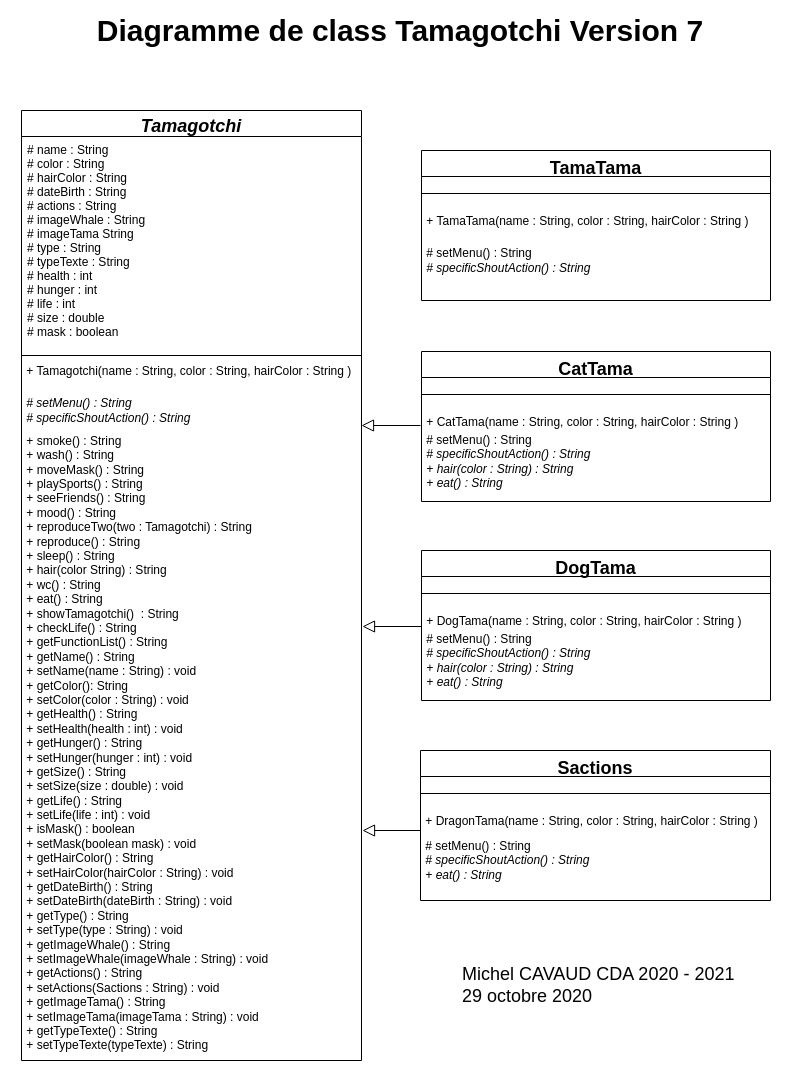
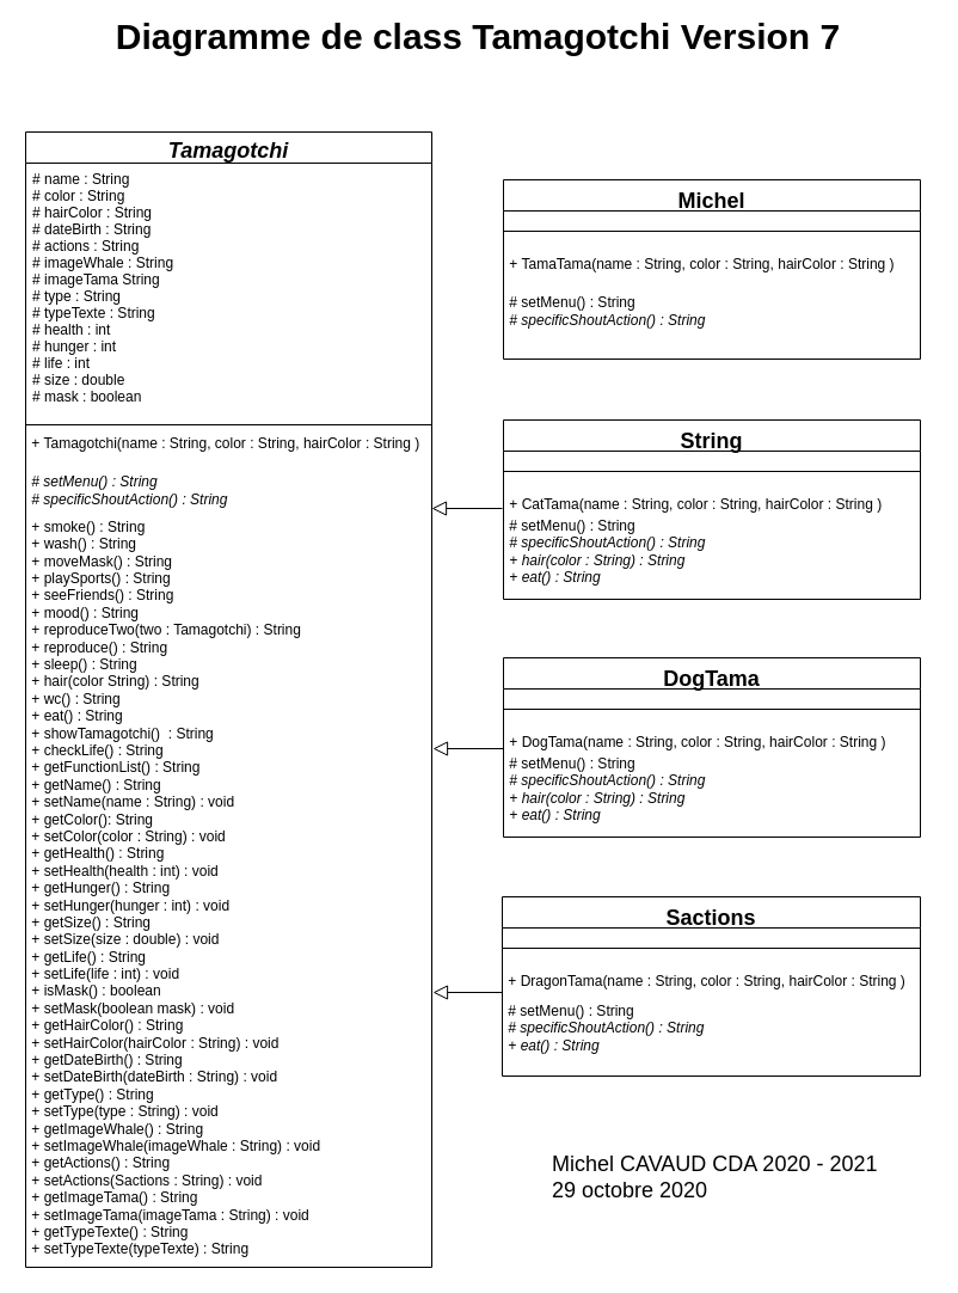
  <mxCell id="0" />
  <mxCell id="1" parent="0" />
  <mxCell id="2" value="Tamagotchi" style="swimlane;fontStyle=3;align=center;verticalAlign=top;childLayout=stackLayout;horizontal=1;startSize=26;horizontalStack=0;resizeParent=1;resizeLast=0;collapsible=1;marginBottom=0;rounded=0;shadow=0;strokeWidth=1;fontSize=18;spacing=0;" parent="1" vertex="1"><mxGeometry x="21" y="110" width="340" height="950" as="geometry"><mxRectangle x="230" y="140" width="160" height="26" as="alternateBounds" /></mxGeometry></mxCell>
  <mxCell id="3" value="# name : String&#10;# color : String&#10;# hairColor : String&#10;# dateBirth : String&#10;# actions : String&#10;# imageWhale : String&#10;# imageTama String&#10;# type : String&#10;# typeTexte : String&#10;# health : int&#10;# hunger : int&#10;# life : int&#10;# size : double&#10;# mask : boolean" style="text;align=left;verticalAlign=top;spacingLeft=4;spacingRight=4;overflow=hidden;rotatable=0;points=[[0,0.5],[1,0.5]];portConstraint=eastwest;" parent="2" vertex="1"><mxGeometry y="26" width="340" height="214" as="geometry" /></mxCell>
  <mxCell id="4" value="" style="line;html=1;strokeWidth=1;align=left;verticalAlign=middle;spacingTop=-1;spacingLeft=3;spacingRight=3;rotatable=0;labelPosition=right;points=[];portConstraint=eastwest;" parent="2" vertex="1"><mxGeometry y="240" width="340" height="10" as="geometry" /></mxCell>
  <mxCell id="5" value="&lt;span style=&quot;font-size: 12px ; text-align: center&quot;&gt;&amp;nbsp;+ Tamagotchi(name : String,&amp;nbsp;&lt;/span&gt;&lt;span style=&quot;font-size: 12px ; text-align: center&quot;&gt;color : String,&amp;nbsp;&lt;/span&gt;&lt;span style=&quot;font-size: 12px ; text-align: center&quot;&gt;hairColor : String&amp;nbsp;&lt;/span&gt;&lt;span style=&quot;font-size: 12px ; text-align: center&quot;&gt;)&amp;nbsp;&lt;/span&gt;" style="text;html=1;strokeColor=none;fillColor=none;align=left;verticalAlign=middle;whiteSpace=wrap;rounded=0;fontSize=14;" parent="2" vertex="1"><mxGeometry y="250" width="340" height="20" as="geometry" /></mxCell>
  <mxCell id="6" value="&lt;div style=&quot;font-size: 12px&quot;&gt;&lt;i&gt;&amp;nbsp;# setMenu() : String&amp;nbsp;&lt;/i&gt;&lt;/div&gt;&lt;div style=&quot;font-size: 12px&quot;&gt;&lt;i&gt;&amp;nbsp;# specificShoutAction()&amp;nbsp;&lt;/i&gt;&lt;i&gt;: String&lt;/i&gt;&lt;/div&gt;" style="text;html=1;strokeColor=none;fillColor=none;align=left;verticalAlign=middle;whiteSpace=wrap;rounded=0;fontSize=12;" parent="2" vertex="1"><mxGeometry y="270" width="340" height="60" as="geometry" /></mxCell>
  <mxCell id="7" value="&amp;nbsp;+&amp;nbsp;smoke() : String&lt;br&gt;&amp;nbsp;+&amp;nbsp;wash() : String&lt;br&gt;&amp;nbsp;+&amp;nbsp;moveMask() : String&lt;br&gt;&amp;nbsp;+&amp;nbsp;playSports() : String&lt;br&gt;&amp;nbsp;+&amp;nbsp;seeFriends() : String&lt;br&gt;&amp;nbsp;+&amp;nbsp;mood() : String&lt;br&gt;&amp;nbsp;+&amp;nbsp;reproduceTwo(two : Tamagotchi) : String&lt;br&gt;&amp;nbsp;+&amp;nbsp;reproduce() : String&lt;br&gt;&amp;nbsp;+&amp;nbsp;sleep() : String&lt;br&gt;&amp;nbsp;+&amp;nbsp;hair(color String) : String&lt;br&gt;&amp;nbsp;+&amp;nbsp;wc() : String&lt;br&gt;&amp;nbsp;+&amp;nbsp;eat() : String&lt;br&gt;&amp;nbsp;+&amp;nbsp;showTamagotchi()&amp;nbsp; : String&lt;br&gt;&amp;nbsp;+&amp;nbsp;checkLife() : String&lt;br&gt;&amp;nbsp;+&amp;nbsp;getFunctionList() : String&lt;br&gt;&amp;nbsp;+&amp;nbsp;getName() : String&lt;br&gt;&amp;nbsp;+&amp;nbsp;setName(name : String) : void&lt;br&gt;&amp;nbsp;+&amp;nbsp;getColor(): String&lt;br&gt;&amp;nbsp;+&amp;nbsp;setColor(color : String) : void&amp;nbsp;&lt;br&gt;&amp;nbsp;+&amp;nbsp;getHealth() : String&lt;br&gt;&amp;nbsp;+&amp;nbsp;setHealth(health : int) : void&lt;br&gt;&amp;nbsp;+&amp;nbsp;getHunger() : String&lt;br&gt;&amp;nbsp;+&amp;nbsp;setHunger(hunger : int) : void&lt;br&gt;&amp;nbsp;+&amp;nbsp;getSize() : String&lt;br&gt;&amp;nbsp;+&amp;nbsp;setSize(size : double) : void&lt;br&gt;&amp;nbsp;+&amp;nbsp;getLife() : String&lt;br&gt;&amp;nbsp;+&amp;nbsp;setLife(life : int) : void&lt;br&gt;&amp;nbsp;+&amp;nbsp;isMask() : boolean&lt;br&gt;&amp;nbsp;+&amp;nbsp;setMask(boolean mask) : void&lt;br&gt;&amp;nbsp;+&amp;nbsp;getHairColor() : String&lt;br&gt;&amp;nbsp;+ setHairColor(hairColor : String) : void&lt;br&gt;&amp;nbsp;+&amp;nbsp;getDateBirth() : String&lt;br&gt;&amp;nbsp;+&amp;nbsp;setDateBirth(dateBirth : String) : void&lt;br&gt;&amp;nbsp;+&amp;nbsp;getType() : String&lt;br&gt;&amp;nbsp;+&amp;nbsp;setType(type : String) : void&lt;br&gt;&amp;nbsp;+&amp;nbsp;getImageWhale() : String&lt;br&gt;&amp;nbsp;+&amp;nbsp;setImageWhale(imageWhale : String) : void&lt;br&gt;&amp;nbsp;+&amp;nbsp;getActions() : String&lt;br&gt;&amp;nbsp;+&amp;nbsp;setActions(Sactions : String) : void&lt;br&gt;&amp;nbsp;+&amp;nbsp;getImageTama() : String&lt;br&gt;&amp;nbsp;+&amp;nbsp;setImageTama(imageTama : String) : void&lt;br&gt;&amp;nbsp;+&amp;nbsp;getTypeTexte() : String&lt;br&gt;&amp;nbsp;+&amp;nbsp;setTypeTexte(typeTexte) : String&lt;br&gt;&amp;nbsp;" style="text;html=1;strokeColor=none;fillColor=none;align=left;verticalAlign=middle;whiteSpace=wrap;rounded=0;fontSize=12;" parent="2" vertex="1"><mxGeometry y="330" width="340" height="620" as="geometry" /></mxCell>
  <mxCell id="8" value="" style="group" parent="1" vertex="1" connectable="0"><mxGeometry x="420" y="351" width="350" height="150" as="geometry" /></mxCell>
- <mxCell id="9" value="CatTama" style="swimlane;fontStyle=1;align=center;verticalAlign=top;childLayout=stackLayout;horizontal=1;startSize=26;horizontalStack=0;resizeParent=1;resizeLast=0;collapsible=1;marginBottom=0;rounded=0;shadow=0;strokeWidth=1;fontSize=18;" parent="8" vertex="1"><mxGeometry x="1" width="349" height="150" as="geometry"><mxRectangle x="340" y="380" width="170" height="26" as="alternateBounds" /></mxGeometry></mxCell>
+ <mxCell id="9" value="String" style="swimlane;fontStyle=1;align=center;verticalAlign=top;childLayout=stackLayout;horizontal=1;startSize=26;horizontalStack=0;resizeParent=1;resizeLast=0;collapsible=1;marginBottom=0;rounded=0;shadow=0;strokeWidth=1;fontSize=18;" parent="8" vertex="1"><mxGeometry x="1" width="349" height="150" as="geometry"><mxRectangle x="340" y="380" width="170" height="26" as="alternateBounds" /></mxGeometry></mxCell>
  <mxCell id="10" value="" style="line;html=1;strokeWidth=1;align=left;verticalAlign=middle;spacingTop=-1;spacingLeft=3;spacingRight=3;rotatable=0;labelPosition=right;points=[];portConstraint=eastwest;" parent="9" vertex="1"><mxGeometry y="26" width="349" height="34" as="geometry" /></mxCell>
  <mxCell id="11" value="&lt;span style=&quot;font-size: 12px ; text-align: center&quot;&gt;&amp;nbsp;+ CatTama(name : String,&amp;nbsp;&lt;/span&gt;&lt;span style=&quot;font-size: 12px ; text-align: center&quot;&gt;color : String,&amp;nbsp;&lt;/span&gt;&lt;span style=&quot;font-size: 12px ; text-align: center&quot;&gt;hairColor : String&amp;nbsp;&lt;/span&gt;&lt;span style=&quot;font-size: 12px ; text-align: center&quot;&gt;)&amp;nbsp;&lt;/span&gt;" style="text;html=1;strokeColor=none;fillColor=none;align=left;verticalAlign=middle;whiteSpace=wrap;rounded=0;fontSize=14;" parent="9" vertex="1"><mxGeometry y="60" width="349" height="20" as="geometry" /></mxCell>
  <mxCell id="12" value="&lt;div style=&quot;font-size: 12px&quot;&gt;&lt;div&gt;&lt;i&gt;&amp;nbsp;&lt;/i&gt;# setMenu() : String&amp;nbsp;&lt;/div&gt;&lt;i&gt;&amp;nbsp;# specificShoutAction()&amp;nbsp;&lt;/i&gt;&lt;i&gt;: String&lt;/i&gt;&lt;br&gt;&lt;/div&gt;&lt;div style=&quot;font-size: 12px&quot;&gt;&lt;i&gt;&amp;nbsp;+ hair(color : String) : String&lt;/i&gt;&lt;i&gt;&lt;br&gt;&lt;/i&gt;&lt;/div&gt;&lt;div style=&quot;font-size: 12px&quot;&gt;&lt;i&gt;&amp;nbsp;+ eat() : String&lt;/i&gt;&lt;/div&gt;" style="text;html=1;strokeColor=none;fillColor=none;align=left;verticalAlign=middle;whiteSpace=wrap;rounded=0;fontSize=12;" parent="9" vertex="1"><mxGeometry y="80" width="349" height="60" as="geometry" /></mxCell>
  <mxCell id="13" value="" style="endArrow=block;endSize=10;endFill=0;shadow=0;strokeWidth=1;rounded=0;edgeStyle=elbowEdgeStyle;elbow=vertical;entryX=1;entryY=0.75;entryDx=0;entryDy=0;" parent="8" target="6" edge="1"><mxGeometry width="160" relative="1" as="geometry"><mxPoint y="74" as="sourcePoint" /><mxPoint x="-37.98" y="295" as="targetPoint" /></mxGeometry></mxCell>
  <mxCell id="14" value="" style="group" parent="1" vertex="1" connectable="0"><mxGeometry x="421" y="550" width="349" height="150" as="geometry" /></mxCell>
  <mxCell id="15" value="DogTama" style="swimlane;fontStyle=1;align=center;verticalAlign=top;childLayout=stackLayout;horizontal=1;startSize=26;horizontalStack=0;resizeParent=1;resizeLast=0;collapsible=1;marginBottom=0;rounded=0;shadow=0;strokeWidth=1;fontSize=18;" parent="14" vertex="1"><mxGeometry width="349.0" height="150" as="geometry"><mxRectangle x="340" y="380" width="170" height="26" as="alternateBounds" /></mxGeometry></mxCell>
  <mxCell id="16" value="" style="line;html=1;strokeWidth=1;align=left;verticalAlign=middle;spacingTop=-1;spacingLeft=3;spacingRight=3;rotatable=0;labelPosition=right;points=[];portConstraint=eastwest;" parent="15" vertex="1"><mxGeometry y="26" width="349.0" height="34" as="geometry" /></mxCell>
  <mxCell id="17" value="&lt;span style=&quot;font-size: 12px ; text-align: center&quot;&gt;&amp;nbsp;+ DogTama(name : String,&amp;nbsp;&lt;/span&gt;&lt;span style=&quot;font-size: 12px ; text-align: center&quot;&gt;color : String,&amp;nbsp;&lt;/span&gt;&lt;span style=&quot;font-size: 12px ; text-align: center&quot;&gt;hairColor : String&amp;nbsp;&lt;/span&gt;&lt;span style=&quot;font-size: 12px ; text-align: center&quot;&gt;)&amp;nbsp;&lt;/span&gt;" style="text;html=1;strokeColor=none;fillColor=none;align=left;verticalAlign=middle;whiteSpace=wrap;rounded=0;fontSize=14;" parent="15" vertex="1"><mxGeometry y="60" width="349.0" height="20" as="geometry" /></mxCell>
  <mxCell id="18" value="&lt;div style=&quot;font-size: 12px&quot;&gt;&lt;div&gt;&lt;i&gt;&amp;nbsp;&lt;/i&gt;# setMenu() : String&amp;nbsp;&lt;/div&gt;&lt;i&gt;&amp;nbsp;# specificShoutAction()&amp;nbsp;&lt;/i&gt;&lt;i&gt;: String&lt;/i&gt;&lt;br&gt;&lt;/div&gt;&lt;div style=&quot;font-size: 12px&quot;&gt;&lt;div&gt;&lt;i&gt;&amp;nbsp;+ hair(color : String) : String&lt;/i&gt;&lt;i&gt;&lt;br&gt;&lt;/i&gt;&lt;/div&gt;&lt;div&gt;&lt;i&gt;&amp;nbsp;+ eat() : String&lt;/i&gt;&lt;/div&gt;&lt;/div&gt;" style="text;html=1;strokeColor=none;fillColor=none;align=left;verticalAlign=middle;whiteSpace=wrap;rounded=0;fontSize=12;" parent="15" vertex="1"><mxGeometry y="80" width="349.0" height="60" as="geometry" /></mxCell>
  <mxCell id="19" value="" style="endArrow=block;endSize=10;endFill=0;shadow=0;strokeWidth=1;rounded=0;edgeStyle=elbowEdgeStyle;elbow=vertical;entryX=1.003;entryY=0.3;entryDx=0;entryDy=0;exitX=0;exitY=0.75;exitDx=0;exitDy=0;entryPerimeter=0;" parent="14" source="17" target="7" edge="1"><mxGeometry width="160" relative="1" as="geometry"><mxPoint x="10.265" y="-130" as="sourcePoint" /><mxPoint x="-51.324" y="-130" as="targetPoint" /></mxGeometry></mxCell>
  <mxCell id="20" value="" style="group" parent="1" vertex="1" connectable="0"><mxGeometry x="421" y="150" width="349" height="150" as="geometry" /></mxCell>
- <mxCell id="21" value="TamaTama" style="swimlane;fontStyle=1;align=center;verticalAlign=top;childLayout=stackLayout;horizontal=1;startSize=26;horizontalStack=0;resizeParent=1;resizeLast=0;collapsible=1;marginBottom=0;rounded=0;shadow=0;strokeWidth=1;fontSize=18;" parent="20" vertex="1"><mxGeometry width="349.0" height="150" as="geometry"><mxRectangle x="340" y="380" width="170" height="26" as="alternateBounds" /></mxGeometry></mxCell>
+ <mxCell id="21" value="Michel" style="swimlane;fontStyle=1;align=center;verticalAlign=top;childLayout=stackLayout;horizontal=1;startSize=26;horizontalStack=0;resizeParent=1;resizeLast=0;collapsible=1;marginBottom=0;rounded=0;shadow=0;strokeWidth=1;fontSize=18;" parent="20" vertex="1"><mxGeometry width="349.0" height="150" as="geometry"><mxRectangle x="340" y="380" width="170" height="26" as="alternateBounds" /></mxGeometry></mxCell>
  <mxCell id="22" value="" style="line;html=1;strokeWidth=1;align=left;verticalAlign=middle;spacingTop=-1;spacingLeft=3;spacingRight=3;rotatable=0;labelPosition=right;points=[];portConstraint=eastwest;" parent="21" vertex="1"><mxGeometry y="26" width="349.0" height="34" as="geometry" /></mxCell>
  <mxCell id="23" value="&lt;span style=&quot;font-size: 12px ; text-align: center&quot;&gt;&amp;nbsp;+ TamaTama(name : String,&amp;nbsp;&lt;/span&gt;&lt;span style=&quot;font-size: 12px ; text-align: center&quot;&gt;color : String,&amp;nbsp;&lt;/span&gt;&lt;span style=&quot;font-size: 12px ; text-align: center&quot;&gt;hairColor : String&amp;nbsp;&lt;/span&gt;&lt;span style=&quot;font-size: 12px ; text-align: center&quot;&gt;)&amp;nbsp;&lt;/span&gt;" style="text;html=1;strokeColor=none;fillColor=none;align=left;verticalAlign=middle;whiteSpace=wrap;rounded=0;fontSize=14;" parent="21" vertex="1"><mxGeometry y="60" width="349.0" height="20" as="geometry" /></mxCell>
  <mxCell id="24" value="&lt;div style=&quot;font-size: 12px&quot;&gt;&lt;i&gt;&amp;nbsp;&lt;/i&gt;# setMenu() : String&amp;nbsp;&lt;/div&gt;&lt;i&gt;&amp;nbsp;# specificShoutAction()&amp;nbsp;&lt;/i&gt;&lt;i&gt;: String&lt;br&gt;&lt;/i&gt;" style="text;html=1;strokeColor=none;fillColor=none;align=left;verticalAlign=middle;whiteSpace=wrap;rounded=0;fontSize=12;" parent="21" vertex="1"><mxGeometry y="80" width="349.0" height="60" as="geometry" /></mxCell>
  <mxCell id="25" value="" style="group" parent="1" vertex="1" connectable="0"><mxGeometry x="420" y="750" width="350" height="150" as="geometry" /></mxCell>
  <mxCell id="26" value="Sactions" style="swimlane;fontStyle=1;align=center;verticalAlign=top;childLayout=stackLayout;horizontal=1;startSize=26;horizontalStack=0;resizeParent=1;resizeLast=0;collapsible=1;marginBottom=0;rounded=0;shadow=0;strokeWidth=1;fontSize=18;" parent="25" vertex="1"><mxGeometry width="350.0" height="150" as="geometry"><mxRectangle x="340" y="380" width="170" height="26" as="alternateBounds" /></mxGeometry></mxCell>
  <mxCell id="27" value="" style="line;html=1;strokeWidth=1;align=left;verticalAlign=middle;spacingTop=-1;spacingLeft=3;spacingRight=3;rotatable=0;labelPosition=right;points=[];portConstraint=eastwest;" parent="26" vertex="1"><mxGeometry y="26" width="350.0" height="34" as="geometry" /></mxCell>
  <mxCell id="28" value="&lt;span style=&quot;font-size: 12px ; text-align: center&quot;&gt;&amp;nbsp;+ DragonTama(name : String,&amp;nbsp;&lt;/span&gt;&lt;span style=&quot;font-size: 12px ; text-align: center&quot;&gt;color : String,&amp;nbsp;&lt;/span&gt;&lt;span style=&quot;font-size: 12px ; text-align: center&quot;&gt;hairColor : String&amp;nbsp;&lt;/span&gt;&lt;span style=&quot;font-size: 12px ; text-align: center&quot;&gt;)&amp;nbsp;&lt;/span&gt;" style="text;html=1;strokeColor=none;fillColor=none;align=left;verticalAlign=middle;whiteSpace=wrap;rounded=0;fontSize=14;" parent="26" vertex="1"><mxGeometry y="60" width="350.0" height="20" as="geometry" /></mxCell>
  <mxCell id="29" value="&lt;div style=&quot;font-size: 12px&quot;&gt;&lt;div&gt;&lt;i&gt;&amp;nbsp;&lt;/i&gt;# setMenu() : String&amp;nbsp;&lt;/div&gt;&lt;i&gt;&amp;nbsp;# specificShoutAction()&amp;nbsp;&lt;/i&gt;&lt;i&gt;: String&lt;/i&gt;&lt;/div&gt;&lt;div style=&quot;font-size: 12px&quot;&gt;&lt;div&gt;&lt;i&gt;&amp;nbsp;+ eat() : String&lt;/i&gt;&lt;/div&gt;&lt;/div&gt;" style="text;html=1;strokeColor=none;fillColor=none;align=left;verticalAlign=middle;whiteSpace=wrap;rounded=0;fontSize=12;" parent="26" vertex="1"><mxGeometry y="80" width="350.0" height="60" as="geometry" /></mxCell>
  <mxCell id="30" value="" style="endArrow=block;endSize=10;endFill=0;shadow=0;strokeWidth=1;rounded=0;edgeStyle=elbowEdgeStyle;elbow=vertical;entryX=1.003;entryY=0.629;entryDx=0;entryDy=0;exitX=0;exitY=1;exitDx=0;exitDy=0;entryPerimeter=0;" parent="1" source="28" target="7" edge="1"><mxGeometry width="160" relative="1" as="geometry"><mxPoint x="431" y="635" as="sourcePoint" /><mxPoint x="372.02" y="636" as="targetPoint" /></mxGeometry></mxCell>
  <mxCell id="31" value="&lt;b&gt;&lt;font style=&quot;font-size: 30px&quot;&gt;Diagramme de class Tamagotchi Version 7&lt;/font&gt;&lt;/b&gt;" style="text;html=1;strokeColor=none;fillColor=none;align=center;verticalAlign=middle;whiteSpace=wrap;rounded=0;fontSize=18;" parent="1" vertex="1"><mxGeometry x="20" y="20" width="760" height="20" as="geometry" /></mxCell>
  <mxCell id="32" value="Michel CAVAUD CDA 2020 - 2021&lt;br&gt;29 octobre 2020" style="text;html=1;strokeColor=none;fillColor=none;align=left;verticalAlign=middle;whiteSpace=wrap;rounded=0;fontSize=18;" parent="1" vertex="1"><mxGeometry x="460" y="975" width="310" height="20" as="geometry" /></mxCell>
